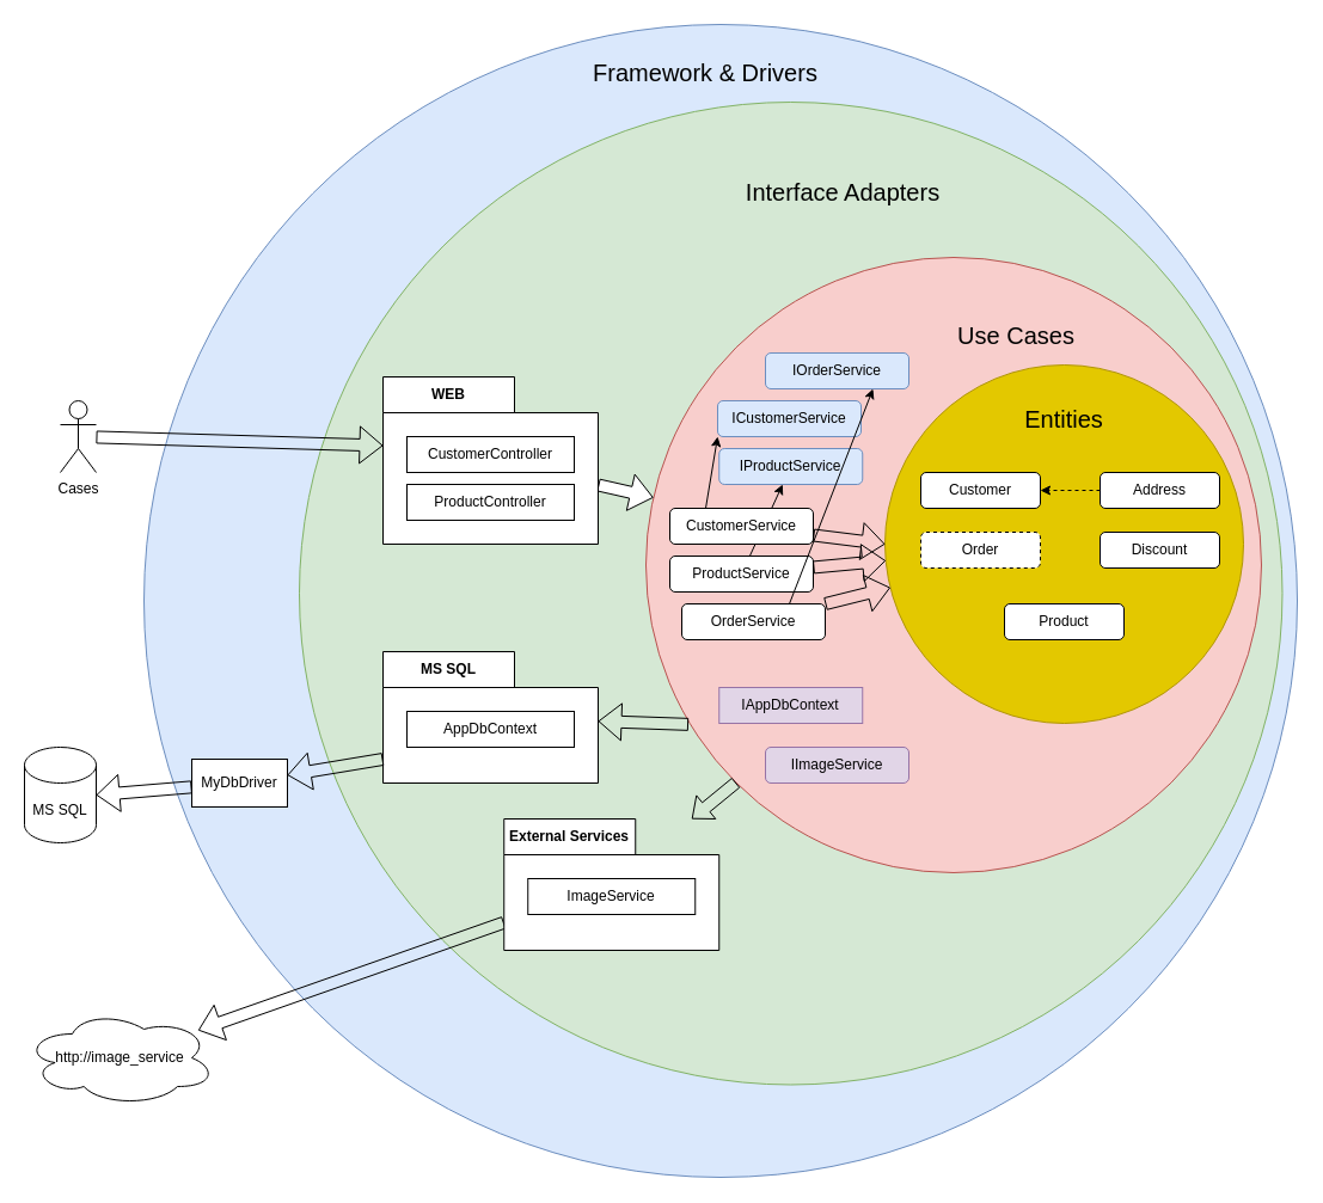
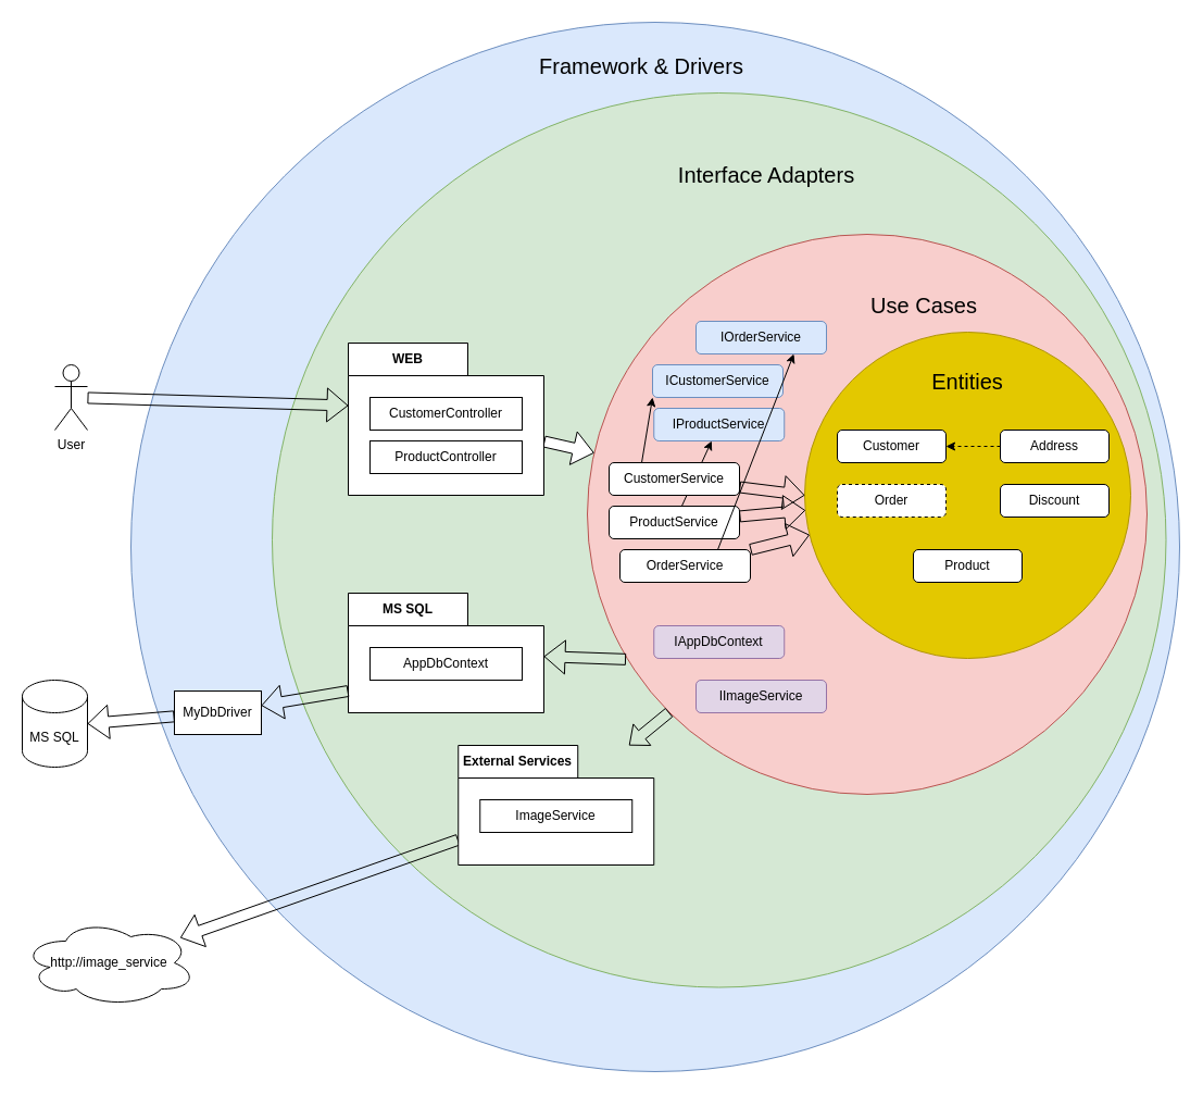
  <mxCell id="0" />
  <mxCell id="1" parent="0" />
  <mxCell id="2" value="" style="ellipse;whiteSpace=wrap;html=1;aspect=fixed;fillColor=#dae8fc;strokeColor=#6c8ebf;" vertex="1" parent="1"><mxGeometry x="120" y="20" width="965" height="965" as="geometry" /></mxCell>
  <mxCell id="3" value="" style="ellipse;whiteSpace=wrap;html=1;aspect=fixed;fillColor=#d5e8d4;strokeColor=#82b366;" vertex="1" parent="1"><mxGeometry x="250" y="85" width="822.5" height="822.5" as="geometry" /></mxCell>
  <mxCell id="4" value="" style="ellipse;whiteSpace=wrap;html=1;aspect=fixed;fillColor=#f8cecc;gradientColor=none;strokeColor=#b85450;" vertex="1" parent="1"><mxGeometry x="540" y="215" width="515" height="515" as="geometry" /></mxCell>
  <mxCell id="5" value="" style="ellipse;whiteSpace=wrap;html=1;aspect=fixed;fillColor=#e3c800;strokeColor=#B09500;fontColor=#000000;" vertex="1" parent="1"><mxGeometry x="740" y="305" width="300" height="300" as="geometry" /></mxCell>
  <mxCell id="6" value="&lt;font style=&quot;font-size: 20px;&quot;&gt;Entities&lt;/font&gt;" style="text;html=1;align=center;verticalAlign=middle;whiteSpace=wrap;rounded=0;" vertex="1" parent="1"><mxGeometry x="860" y="335" width="60" height="30" as="geometry" /></mxCell>
  <mxCell id="7" value="Customer" style="rounded=1;whiteSpace=wrap;html=1;" vertex="1" parent="1"><mxGeometry x="770" y="395" width="100" height="30" as="geometry" /></mxCell>
  <mxCell id="8" value="Order" style="rounded=1;whiteSpace=wrap;html=1;dashed=1;" vertex="1" parent="1"><mxGeometry x="770" y="445" width="100" height="30" as="geometry" /></mxCell>
  <mxCell id="9" value="Product" style="rounded=1;whiteSpace=wrap;html=1;" vertex="1" parent="1"><mxGeometry x="840" y="505" width="100" height="30" as="geometry" /></mxCell>
  <mxCell id="10" value="Discount" style="rounded=1;whiteSpace=wrap;html=1;" vertex="1" parent="1"><mxGeometry x="920" y="445" width="100" height="30" as="geometry" /></mxCell>
  <mxCell id="11" value="" style="rounded=0;orthogonalLoop=1;jettySize=auto;html=1;dashed=1;" edge="1" parent="1" source="12" target="7"><mxGeometry relative="1" as="geometry" /></mxCell>
  <mxCell id="12" value="Address" style="rounded=1;whiteSpace=wrap;html=1;" vertex="1" parent="1"><mxGeometry x="920" y="395" width="100" height="30" as="geometry" /></mxCell>
  <mxCell id="13" value="&lt;font style=&quot;font-size: 20px;&quot;&gt;Use Cases&lt;/font&gt;" style="text;html=1;align=center;verticalAlign=middle;whiteSpace=wrap;rounded=0;" vertex="1" parent="1"><mxGeometry x="780" y="265" width="140" height="30" as="geometry" /></mxCell>
  <mxCell id="14" style="rounded=0;orthogonalLoop=1;jettySize=auto;html=1;" edge="1" parent="1" source="15" target="18"><mxGeometry relative="1" as="geometry" /></mxCell>
  <mxCell id="15" value="ProductService" style="rounded=1;whiteSpace=wrap;html=1;" vertex="1" parent="1"><mxGeometry x="560" y="465" width="120" height="30" as="geometry" /></mxCell>
- <mxCell id="16" value="IAppDbContext" style="whiteSpace=wrap;html=1;fillColor=#e1d5e7;strokeColor=#9673a6;rounded=0;" vertex="1" parent="1"><mxGeometry x="601.25" y="575" width="120" height="30" as="geometry" /></mxCell>
+ <mxCell id="16" value="IAppDbContext" style="rounded=1;whiteSpace=wrap;html=1;fillColor=#e1d5e7;strokeColor=#9673a6;" vertex="1" parent="1"><mxGeometry x="601.25" y="575" width="120" height="30" as="geometry" /></mxCell>
  <mxCell id="17" value="IImageService" style="rounded=1;whiteSpace=wrap;html=1;fillColor=#e1d5e7;strokeColor=#9673a6;" vertex="1" parent="1"><mxGeometry x="640" y="625" width="120" height="30" as="geometry" /></mxCell>
  <mxCell id="18" value="IProductService" style="rounded=1;whiteSpace=wrap;html=1;fillColor=#dae8fc;strokeColor=#6c8ebf;" vertex="1" parent="1"><mxGeometry x="601.25" y="375" width="120" height="30" as="geometry" /></mxCell>
  <mxCell id="19" style="rounded=0;orthogonalLoop=1;jettySize=auto;html=1;exitX=0.25;exitY=0;exitDx=0;exitDy=0;entryX=0;entryY=1;entryDx=0;entryDy=0;" edge="1" parent="1" source="20" target="21"><mxGeometry relative="1" as="geometry" /></mxCell>
  <mxCell id="20" value="CustomerService" style="rounded=1;whiteSpace=wrap;html=1;" vertex="1" parent="1"><mxGeometry x="560" y="425" width="120" height="30" as="geometry" /></mxCell>
  <mxCell id="21" value="ICustomerService" style="rounded=1;whiteSpace=wrap;html=1;fillColor=#dae8fc;strokeColor=#6c8ebf;" vertex="1" parent="1"><mxGeometry x="600" y="335" width="120" height="30" as="geometry" /></mxCell>
  <mxCell id="22" style="rounded=0;orthogonalLoop=1;jettySize=auto;html=1;entryX=0.75;entryY=1;entryDx=0;entryDy=0;exitX=0.75;exitY=0;exitDx=0;exitDy=0;" edge="1" parent="1" source="24" target="25"><mxGeometry relative="1" as="geometry" /></mxCell>
  <mxCell id="23" style="rounded=0;orthogonalLoop=1;jettySize=auto;html=1;shape=flexArrow;" edge="1" parent="1" source="24" target="5"><mxGeometry relative="1" as="geometry" /></mxCell>
  <mxCell id="24" value="OrderService" style="rounded=1;whiteSpace=wrap;html=1;" vertex="1" parent="1"><mxGeometry x="570" y="505" width="120" height="30" as="geometry" /></mxCell>
  <mxCell id="25" value="IOrderService" style="rounded=1;whiteSpace=wrap;html=1;fillColor=#dae8fc;strokeColor=#6c8ebf;" vertex="1" parent="1"><mxGeometry x="640" y="295" width="120" height="30" as="geometry" /></mxCell>
  <mxCell id="26" value="&lt;font style=&quot;font-size: 20px;&quot;&gt;Interface Adapters&lt;/font&gt;" style="text;html=1;align=center;verticalAlign=middle;whiteSpace=wrap;rounded=0;" vertex="1" parent="1"><mxGeometry x="610" y="145" width="190" height="30" as="geometry" /></mxCell>
  <mxCell id="27" style="rounded=0;orthogonalLoop=1;jettySize=auto;html=1;shape=flexArrow;fillColor=default;" edge="1" parent="1" source="28" target="4"><mxGeometry relative="1" as="geometry" /></mxCell>
  <mxCell id="28" value="WEB" style="shape=folder;fontStyle=1;tabWidth=110;tabHeight=30;tabPosition=left;html=1;boundedLbl=1;labelInHeader=1;container=1;collapsible=0;recursiveResize=0;whiteSpace=wrap;" vertex="1" parent="1"><mxGeometry x="320" y="315" width="180" height="140" as="geometry" /></mxCell>
  <mxCell id="29" value="CustomerController" style="html=1;whiteSpace=wrap;" vertex="1" parent="28"><mxGeometry width="140" height="30" relative="1" as="geometry"><mxPoint x="20" y="50" as="offset" /></mxGeometry></mxCell>
  <mxCell id="30" value="ProductController" style="html=1;whiteSpace=wrap;" vertex="1" parent="28"><mxGeometry x="20" y="90" width="140" height="30" as="geometry" /></mxCell>
  <mxCell id="31" style="rounded=0;orthogonalLoop=1;jettySize=auto;html=1;startArrow=classic;startFill=1;endArrow=none;endFill=0;shape=flexArrow;entryX=0.069;entryY=0.759;entryDx=0;entryDy=0;entryPerimeter=0;" edge="1" parent="1" source="32" target="4"><mxGeometry relative="1" as="geometry" /></mxCell>
  <mxCell id="32" value="MS SQL" style="shape=folder;fontStyle=1;tabWidth=110;tabHeight=30;tabPosition=left;html=1;boundedLbl=1;labelInHeader=1;container=1;collapsible=0;recursiveResize=0;whiteSpace=wrap;" vertex="1" parent="1"><mxGeometry x="320" y="545" width="180" height="110" as="geometry" /></mxCell>
  <mxCell id="33" value="AppDbContext" style="html=1;whiteSpace=wrap;" vertex="1" parent="32"><mxGeometry width="140" height="30" relative="1" as="geometry"><mxPoint x="20" y="50" as="offset" /></mxGeometry></mxCell>
  <mxCell id="34" style="rounded=0;orthogonalLoop=1;jettySize=auto;html=1;entryX=0;entryY=1;entryDx=0;entryDy=0;shape=flexArrow;startArrow=block;endArrow=none;endFill=0;startWidth=14.286;startSize=4.657;" edge="1" parent="1" source="36" target="4"><mxGeometry relative="1" as="geometry" /></mxCell>
  <mxCell id="35" style="rounded=0;orthogonalLoop=1;jettySize=auto;html=1;shape=flexArrow;" edge="1" parent="1" source="36" target="47"><mxGeometry relative="1" as="geometry"><mxPoint x="194.9" y="871.076" as="targetPoint" /></mxGeometry></mxCell>
  <mxCell id="36" value="External Services" style="shape=folder;fontStyle=1;tabWidth=110;tabHeight=30;tabPosition=left;html=1;boundedLbl=1;labelInHeader=1;container=1;collapsible=0;recursiveResize=0;whiteSpace=wrap;" vertex="1" parent="1"><mxGeometry x="421.25" y="685" width="180" height="110" as="geometry" /></mxCell>
  <mxCell id="37" value="ImageService" style="html=1;whiteSpace=wrap;" vertex="1" parent="36"><mxGeometry width="140" height="30" relative="1" as="geometry"><mxPoint x="20" y="50" as="offset" /></mxGeometry></mxCell>
  <mxCell id="38" style="rounded=0;orthogonalLoop=1;jettySize=auto;html=1;entryX=0;entryY=0.5;entryDx=0;entryDy=0;shape=flexArrow;" edge="1" parent="1" source="20" target="5"><mxGeometry relative="1" as="geometry" /></mxCell>
  <mxCell id="39" style="rounded=0;orthogonalLoop=1;jettySize=auto;html=1;shape=flexArrow;" edge="1" parent="1" source="15" target="5"><mxGeometry relative="1" as="geometry" /></mxCell>
- <mxCell id="40" value="Cases" style="shape=umlActor;verticalLabelPosition=bottom;verticalAlign=top;html=1;outlineConnect=0;" vertex="1" parent="1"><mxGeometry x="50" y="335" width="30" height="60" as="geometry" /></mxCell>
+ <mxCell id="40" value="User" style="shape=umlActor;verticalLabelPosition=bottom;verticalAlign=top;html=1;outlineConnect=0;" vertex="1" parent="1"><mxGeometry x="50" y="335" width="30" height="60" as="geometry" /></mxCell>
  <mxCell id="41" style="rounded=0;orthogonalLoop=1;jettySize=auto;html=1;entryX=0;entryY=0;entryDx=0;entryDy=57.5;entryPerimeter=0;shape=flexArrow;" edge="1" parent="1" source="40" target="28"><mxGeometry relative="1" as="geometry" /></mxCell>
  <mxCell id="42" value="&lt;font style=&quot;font-size: 20px;&quot;&gt;Framework &amp;amp; Drivers&lt;/font&gt;" style="text;html=1;align=center;verticalAlign=middle;whiteSpace=wrap;rounded=0;" vertex="1" parent="1"><mxGeometry x="470" y="45" width="240" height="30" as="geometry" /></mxCell>
  <mxCell id="43" value="MyDbDriver" style="rounded=0;whiteSpace=wrap;html=1;" vertex="1" parent="1"><mxGeometry x="160" y="635" width="80" height="40" as="geometry" /></mxCell>
  <mxCell id="44" style="rounded=0;orthogonalLoop=1;jettySize=auto;html=1;entryX=0;entryY=0;entryDx=0;entryDy=90;entryPerimeter=0;shape=flexArrow;startArrow=block;endArrow=none;endFill=0;" edge="1" parent="1" source="43" target="32"><mxGeometry relative="1" as="geometry" /></mxCell>
  <mxCell id="45" value="MS SQL" style="shape=cylinder3;whiteSpace=wrap;html=1;boundedLbl=1;backgroundOutline=1;size=15;" vertex="1" parent="1"><mxGeometry x="20" y="625" width="60" height="80" as="geometry" /></mxCell>
  <mxCell id="46" style="rounded=0;orthogonalLoop=1;jettySize=auto;html=1;entryX=1;entryY=0.5;entryDx=0;entryDy=0;entryPerimeter=0;shape=flexArrow;" edge="1" parent="1" source="43" target="45"><mxGeometry relative="1" as="geometry" /></mxCell>
  <mxCell id="47" value="http://image_service" style="ellipse;shape=cloud;whiteSpace=wrap;html=1;" vertex="1" parent="1"><mxGeometry x="20" y="845" width="160" height="80" as="geometry" /></mxCell>
